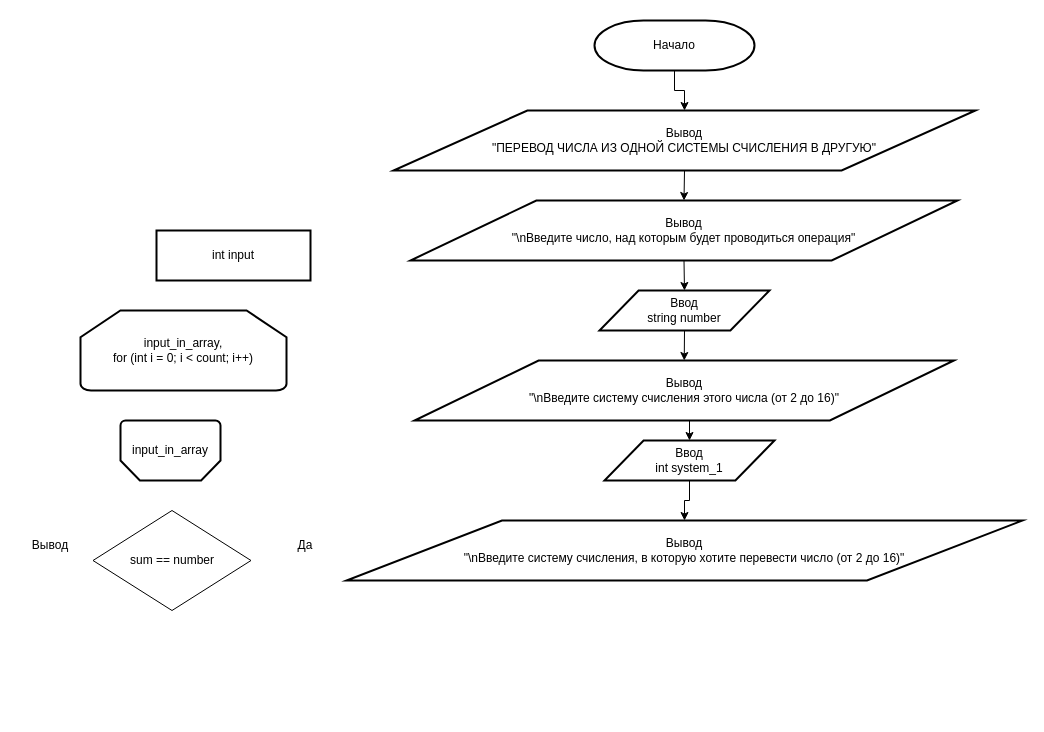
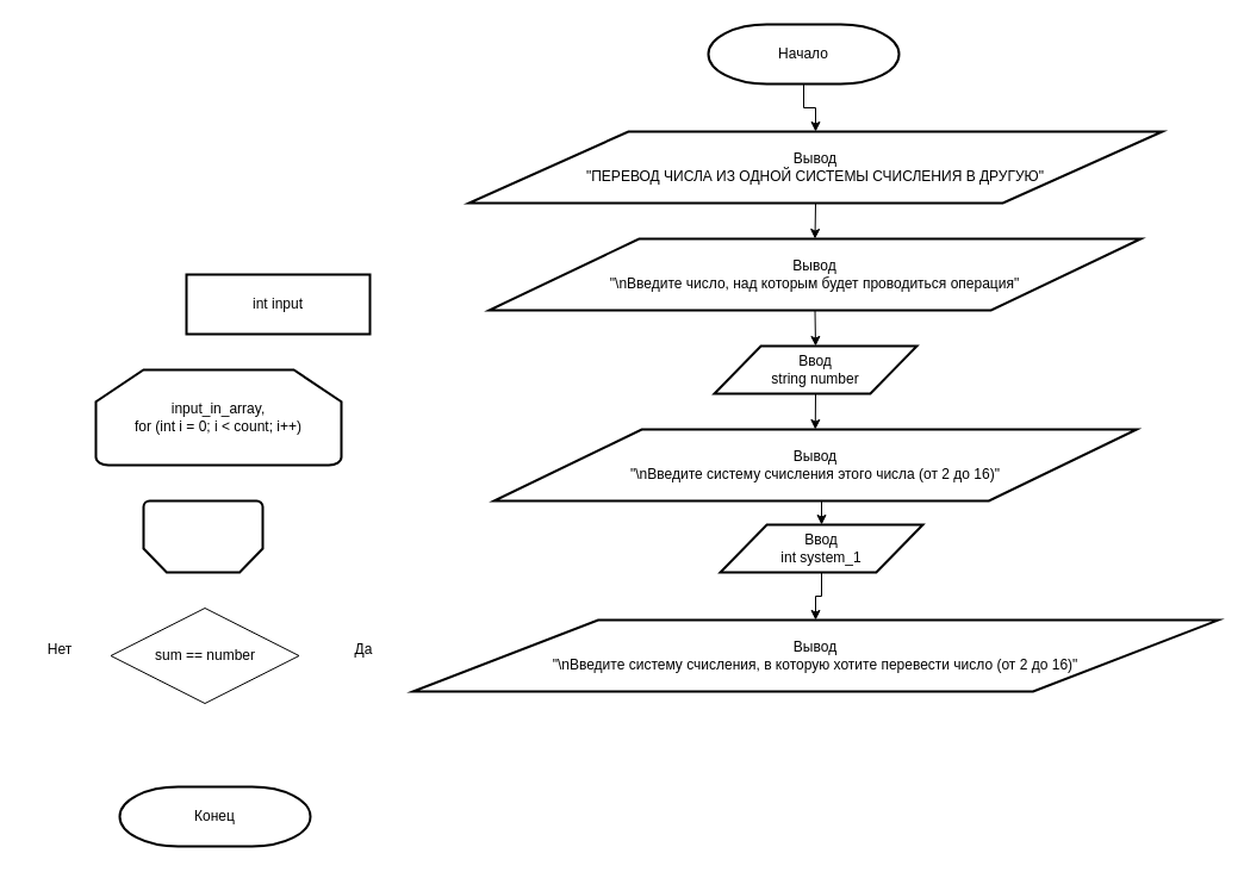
  <mxCell id="0" />
  <mxCell id="1" parent="0" />
  <mxCell id="2" style="edgeStyle=orthogonalEdgeStyle;rounded=0;orthogonalLoop=1;jettySize=auto;html=1;exitX=0.5;exitY=1;exitDx=0;exitDy=0;exitPerimeter=0;entryX=0.5;entryY=0;entryDx=0;entryDy=0;" edge="1" parent="1" source="3" target="7"><mxGeometry relative="1" as="geometry" /></mxCell>
  <mxCell id="3" value="Начало" style="strokeWidth=2;html=1;shape=mxgraph.flowchart.terminator;whiteSpace=wrap;" parent="1" vertex="1"><mxGeometry x="594" y="20" width="160" height="50" as="geometry" /></mxCell>
  <mxCell id="4" value="int input" style="rounded=1;whiteSpace=wrap;html=1;absoluteArcSize=1;arcSize=0;strokeWidth=2;" parent="1" vertex="1"><mxGeometry x="156" y="230" width="154" height="50" as="geometry" /></mxCell>
  <mxCell id="5" value="input_in_array,&lt;br&gt;for (int i = 0; i &amp;lt; count; i++)" style="strokeWidth=2;html=1;shape=mxgraph.flowchart.loop_limit;whiteSpace=wrap;" parent="1" vertex="1"><mxGeometry x="80" y="310" width="206" height="80" as="geometry" /></mxCell>
  <mxCell id="6" style="edgeStyle=orthogonalEdgeStyle;rounded=0;orthogonalLoop=1;jettySize=auto;html=1;exitX=0.5;exitY=1;exitDx=0;exitDy=0;entryX=0.5;entryY=0;entryDx=0;entryDy=0;" edge="1" parent="1" source="7" target="16"><mxGeometry relative="1" as="geometry" /></mxCell>
  <mxCell id="7" value="Вывод&lt;br&gt;&quot;ПЕРЕВОД ЧИСЛА ИЗ ОДНОЙ СИСТЕМЫ СЧИСЛЕНИЯ В ДРУГУЮ&quot;" style="shape=parallelogram;html=1;strokeWidth=2;perimeter=parallelogramPerimeter;whiteSpace=wrap;rounded=1;arcSize=0;size=0.23;" parent="1" vertex="1"><mxGeometry x="393" y="110" width="582" height="60" as="geometry" /></mxCell>
  <mxCell id="8" value="" style="group" parent="1" vertex="1" connectable="0"><mxGeometry x="120" y="420" width="100" height="60" as="geometry" /></mxCell>
  <mxCell id="9" value="" style="strokeWidth=2;html=1;shape=mxgraph.flowchart.loop_limit;whiteSpace=wrap;rotation=-180;" parent="8" vertex="1"><mxGeometry width="100" height="60" as="geometry" /></mxCell>
- <mxCell id="10" value="input_in_array" style="text;html=1;strokeColor=none;fillColor=none;align=center;verticalAlign=middle;whiteSpace=wrap;rounded=0;" parent="8" vertex="1"><mxGeometry x="20" y="15" width="60" height="30" as="geometry" /></mxCell>
- <mxCell id="11" value="sum == number" style="rhombus;whiteSpace=wrap;html=1;" parent="1" vertex="1"><mxGeometry x="92.5" y="510" width="158" height="100" as="geometry" /></mxCell>
+ <mxCell id="11" value="sum == number" style="rhombus;whiteSpace=wrap;html=1;" parent="1" vertex="1"><mxGeometry x="92.5" y="510" width="158" height="80" as="geometry" /></mxCell>
  <mxCell id="12" value="Да" style="text;html=1;strokeColor=none;fillColor=none;align=center;verticalAlign=middle;whiteSpace=wrap;rounded=0;" parent="1" vertex="1"><mxGeometry x="274.5" y="530" width="60" height="30" as="geometry" /></mxCell>
- <mxCell id="13" value="Вывод" style="text;html=1;strokeColor=none;fillColor=none;align=center;verticalAlign=middle;whiteSpace=wrap;rounded=0;" parent="1" vertex="1"><mxGeometry x="20" y="530" width="60" height="30" as="geometry" /></mxCell>
+ <mxCell id="13" value="Нет" style="text;html=1;strokeColor=none;fillColor=none;align=center;verticalAlign=middle;whiteSpace=wrap;rounded=0;" parent="1" vertex="1"><mxGeometry x="20" y="530" width="60" height="30" as="geometry" /></mxCell>
+ <mxCell id="14" value="Конец" style="strokeWidth=2;html=1;shape=mxgraph.flowchart.terminator;whiteSpace=wrap;" parent="1" vertex="1"><mxGeometry x="100" y="660" width="160" height="50" as="geometry" /></mxCell>
  <mxCell id="15" style="edgeStyle=orthogonalEdgeStyle;rounded=0;orthogonalLoop=1;jettySize=auto;html=1;exitX=0.5;exitY=1;exitDx=0;exitDy=0;entryX=0.5;entryY=0;entryDx=0;entryDy=0;" edge="1" parent="1" source="16" target="18"><mxGeometry relative="1" as="geometry" /></mxCell>
  <mxCell id="16" value="Вывод&lt;br&gt;&quot;\nВведите число, над которым будет проводиться операция&quot;" style="shape=parallelogram;html=1;strokeWidth=2;perimeter=parallelogramPerimeter;whiteSpace=wrap;rounded=1;arcSize=0;size=0.23;" vertex="1" parent="1"><mxGeometry x="410" y="200" width="547" height="60" as="geometry" /></mxCell>
  <mxCell id="17" style="edgeStyle=orthogonalEdgeStyle;rounded=0;orthogonalLoop=1;jettySize=auto;html=1;exitX=0.5;exitY=1;exitDx=0;exitDy=0;entryX=0.5;entryY=0;entryDx=0;entryDy=0;" edge="1" parent="1" source="18" target="20"><mxGeometry relative="1" as="geometry" /></mxCell>
  <mxCell id="18" value="Ввод&lt;br&gt;string number" style="shape=parallelogram;html=1;strokeWidth=2;perimeter=parallelogramPerimeter;whiteSpace=wrap;rounded=1;arcSize=0;size=0.23;" vertex="1" parent="1"><mxGeometry x="599" y="290" width="170" height="40" as="geometry" /></mxCell>
  <mxCell id="19" style="edgeStyle=orthogonalEdgeStyle;rounded=0;orthogonalLoop=1;jettySize=auto;html=1;exitX=0.5;exitY=1;exitDx=0;exitDy=0;entryX=0.5;entryY=0;entryDx=0;entryDy=0;" edge="1" parent="1" source="20" target="22"><mxGeometry relative="1" as="geometry" /></mxCell>
  <mxCell id="20" value="Вывод&lt;br&gt;&quot;\nВведите систему счисления этого числа (от 2 до 16)&quot;" style="shape=parallelogram;html=1;strokeWidth=2;perimeter=parallelogramPerimeter;whiteSpace=wrap;rounded=1;arcSize=0;size=0.23;" vertex="1" parent="1"><mxGeometry x="414" y="360" width="539.5" height="60" as="geometry" /></mxCell>
  <mxCell id="21" style="edgeStyle=orthogonalEdgeStyle;rounded=0;orthogonalLoop=1;jettySize=auto;html=1;exitX=0.5;exitY=1;exitDx=0;exitDy=0;entryX=0.5;entryY=0;entryDx=0;entryDy=0;" edge="1" parent="1" source="22" target="23"><mxGeometry relative="1" as="geometry" /></mxCell>
  <mxCell id="22" value="Ввод&lt;br&gt;int system_1" style="shape=parallelogram;html=1;strokeWidth=2;perimeter=parallelogramPerimeter;whiteSpace=wrap;rounded=1;arcSize=0;size=0.23;" vertex="1" parent="1"><mxGeometry x="604" y="440" width="170" height="40" as="geometry" /></mxCell>
  <mxCell id="23" value="Вывод&lt;br&gt;&quot;\nВведите систему счисления, в которую хотите перевести число (от 2 до 16)&quot;" style="shape=parallelogram;html=1;strokeWidth=2;perimeter=parallelogramPerimeter;whiteSpace=wrap;rounded=1;arcSize=0;size=0.23;" vertex="1" parent="1"><mxGeometry x="346" y="520" width="676" height="60" as="geometry" /></mxCell>
